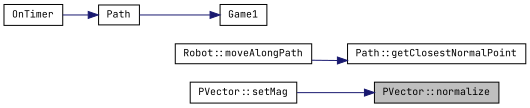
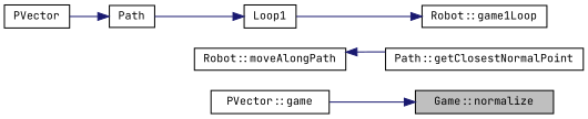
  digraph {
    fontname="JetBrains Mono"
    rankdir=RL
    node [color=black fillcolor=white fontname="JetBrains Mono" fontsize=10 shape=record style=filled]
    edge [color=midnightblue dir=back fontname="JetBrains Mono" fontsize=10 labelfontname=Helvetica labelfontsize=10 style=solid]
-   n1 [fillcolor=grey75 fontcolor=black height=0.2 label="PVector::normalize" width=0.4]
-   n2 [height=0.2 label="PVector::setMag" width=0.4]
+   n1 [fillcolor=grey75 fontcolor=black height=0.2 label="Game::normalize" width=0.4]
+   n2 [height=0.2 label="PVector::game" width=0.4]
    n3 [height=0.2 label="Path::getClosestNormalPoint" width=0.4]
    n4 [height=0.2 label="Robot::moveAlongPath" width=0.4]
-   n6 [height=0.2 label=Game1 width=0.4]
+   n5 [height=0.2 label="Robot::game1Loop" width=0.4]
+   n6 [height=0.2 label=Loop1 width=0.4]
    n7 [height=0.2 label=Path width=0.4]
-   n8 [height=0.2 label=OnTimer width=0.4]
+   n8 [height=0.2 label=PVector width=0.4]
    n1 -> n2
-   n3 -> n4
+   n4 -> n3
+   n5 -> n6
    n6 -> n7
    n7 -> n8
  }
